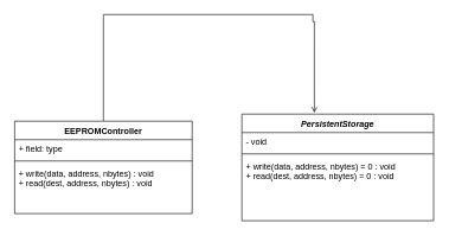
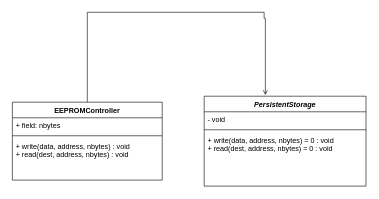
  <mxCell id="0" />
  <mxCell id="1" parent="0" />
  <mxCell id="2" value="PersistentStorage" style="swimlane;fontStyle=3;align=center;verticalAlign=top;childLayout=stackLayout;horizontal=1;startSize=26;horizontalStack=0;resizeParent=1;resizeParentMax=0;resizeLast=0;collapsible=1;marginBottom=0;" vertex="1" parent="1"><mxGeometry x="340" y="160" width="270" height="150" as="geometry" /></mxCell>
  <mxCell id="3" value="- void" style="text;strokeColor=none;fillColor=none;align=left;verticalAlign=top;spacingLeft=4;spacingRight=4;overflow=hidden;rotatable=0;points=[[0,0.5],[1,0.5]];portConstraint=eastwest;" vertex="1" parent="2"><mxGeometry y="26" width="270" height="26" as="geometry" /></mxCell>
  <mxCell id="4" value="" style="line;strokeWidth=1;fillColor=none;align=left;verticalAlign=middle;spacingTop=-1;spacingLeft=3;spacingRight=3;rotatable=0;labelPosition=right;points=[];portConstraint=eastwest;" vertex="1" parent="2"><mxGeometry y="52" width="270" height="8" as="geometry" /></mxCell>
  <mxCell id="5" value="+ write(data, address, nbytes) = 0 : void&#10;+ read(dest, address, nbytes) = 0 : void" style="text;strokeColor=none;fillColor=none;align=left;verticalAlign=top;spacingLeft=4;spacingRight=4;overflow=hidden;rotatable=0;points=[[0,0.5],[1,0.5]];portConstraint=eastwest;" vertex="1" parent="2"><mxGeometry y="60" width="270" height="90" as="geometry" /></mxCell>
  <mxCell id="6" style="edgeStyle=orthogonalEdgeStyle;rounded=0;orthogonalLoop=1;jettySize=auto;html=1;entryX=0.378;entryY=-0.013;entryDx=0;entryDy=0;entryPerimeter=0;endArrow=open;endFill=0;" edge="1" parent="1" source="7" target="2"><mxGeometry relative="1" as="geometry"><mxPoint x="180" y="30" as="targetPoint" /><Array as="points"><mxPoint x="145" y="20" /><mxPoint x="440" y="20" /><mxPoint x="440" y="30" /><mxPoint x="442" y="30" /></Array></mxGeometry></mxCell>
  <mxCell id="7" value="EEPROMController" style="swimlane;fontStyle=1;align=center;verticalAlign=top;childLayout=stackLayout;horizontal=1;startSize=26;horizontalStack=0;resizeParent=1;resizeParentMax=0;resizeLast=0;collapsible=1;marginBottom=0;" vertex="1" parent="1"><mxGeometry x="20" y="170" width="250" height="130" as="geometry" /></mxCell>
- <mxCell id="8" value="+ field: type" style="text;strokeColor=none;fillColor=none;align=left;verticalAlign=top;spacingLeft=4;spacingRight=4;overflow=hidden;rotatable=0;points=[[0,0.5],[1,0.5]];portConstraint=eastwest;" vertex="1" parent="7"><mxGeometry y="26" width="250" height="26" as="geometry" /></mxCell>
+ <mxCell id="8" value="+ field: nbytes" style="text;strokeColor=none;fillColor=none;align=left;verticalAlign=top;spacingLeft=4;spacingRight=4;overflow=hidden;rotatable=0;points=[[0,0.5],[1,0.5]];portConstraint=eastwest;" vertex="1" parent="7"><mxGeometry y="26" width="250" height="26" as="geometry" /></mxCell>
  <mxCell id="9" value="" style="line;strokeWidth=1;fillColor=none;align=left;verticalAlign=middle;spacingTop=-1;spacingLeft=3;spacingRight=3;rotatable=0;labelPosition=right;points=[];portConstraint=eastwest;" vertex="1" parent="7"><mxGeometry y="52" width="250" height="8" as="geometry" /></mxCell>
  <mxCell id="10" value="+ write(data, address, nbytes) : void&#10;+ read(dest, address, nbytes) : void" style="text;strokeColor=none;fillColor=none;align=left;verticalAlign=top;spacingLeft=4;spacingRight=4;overflow=hidden;rotatable=0;points=[[0,0.5],[1,0.5]];portConstraint=eastwest;" vertex="1" parent="7"><mxGeometry y="60" width="250" height="70" as="geometry" /></mxCell>
